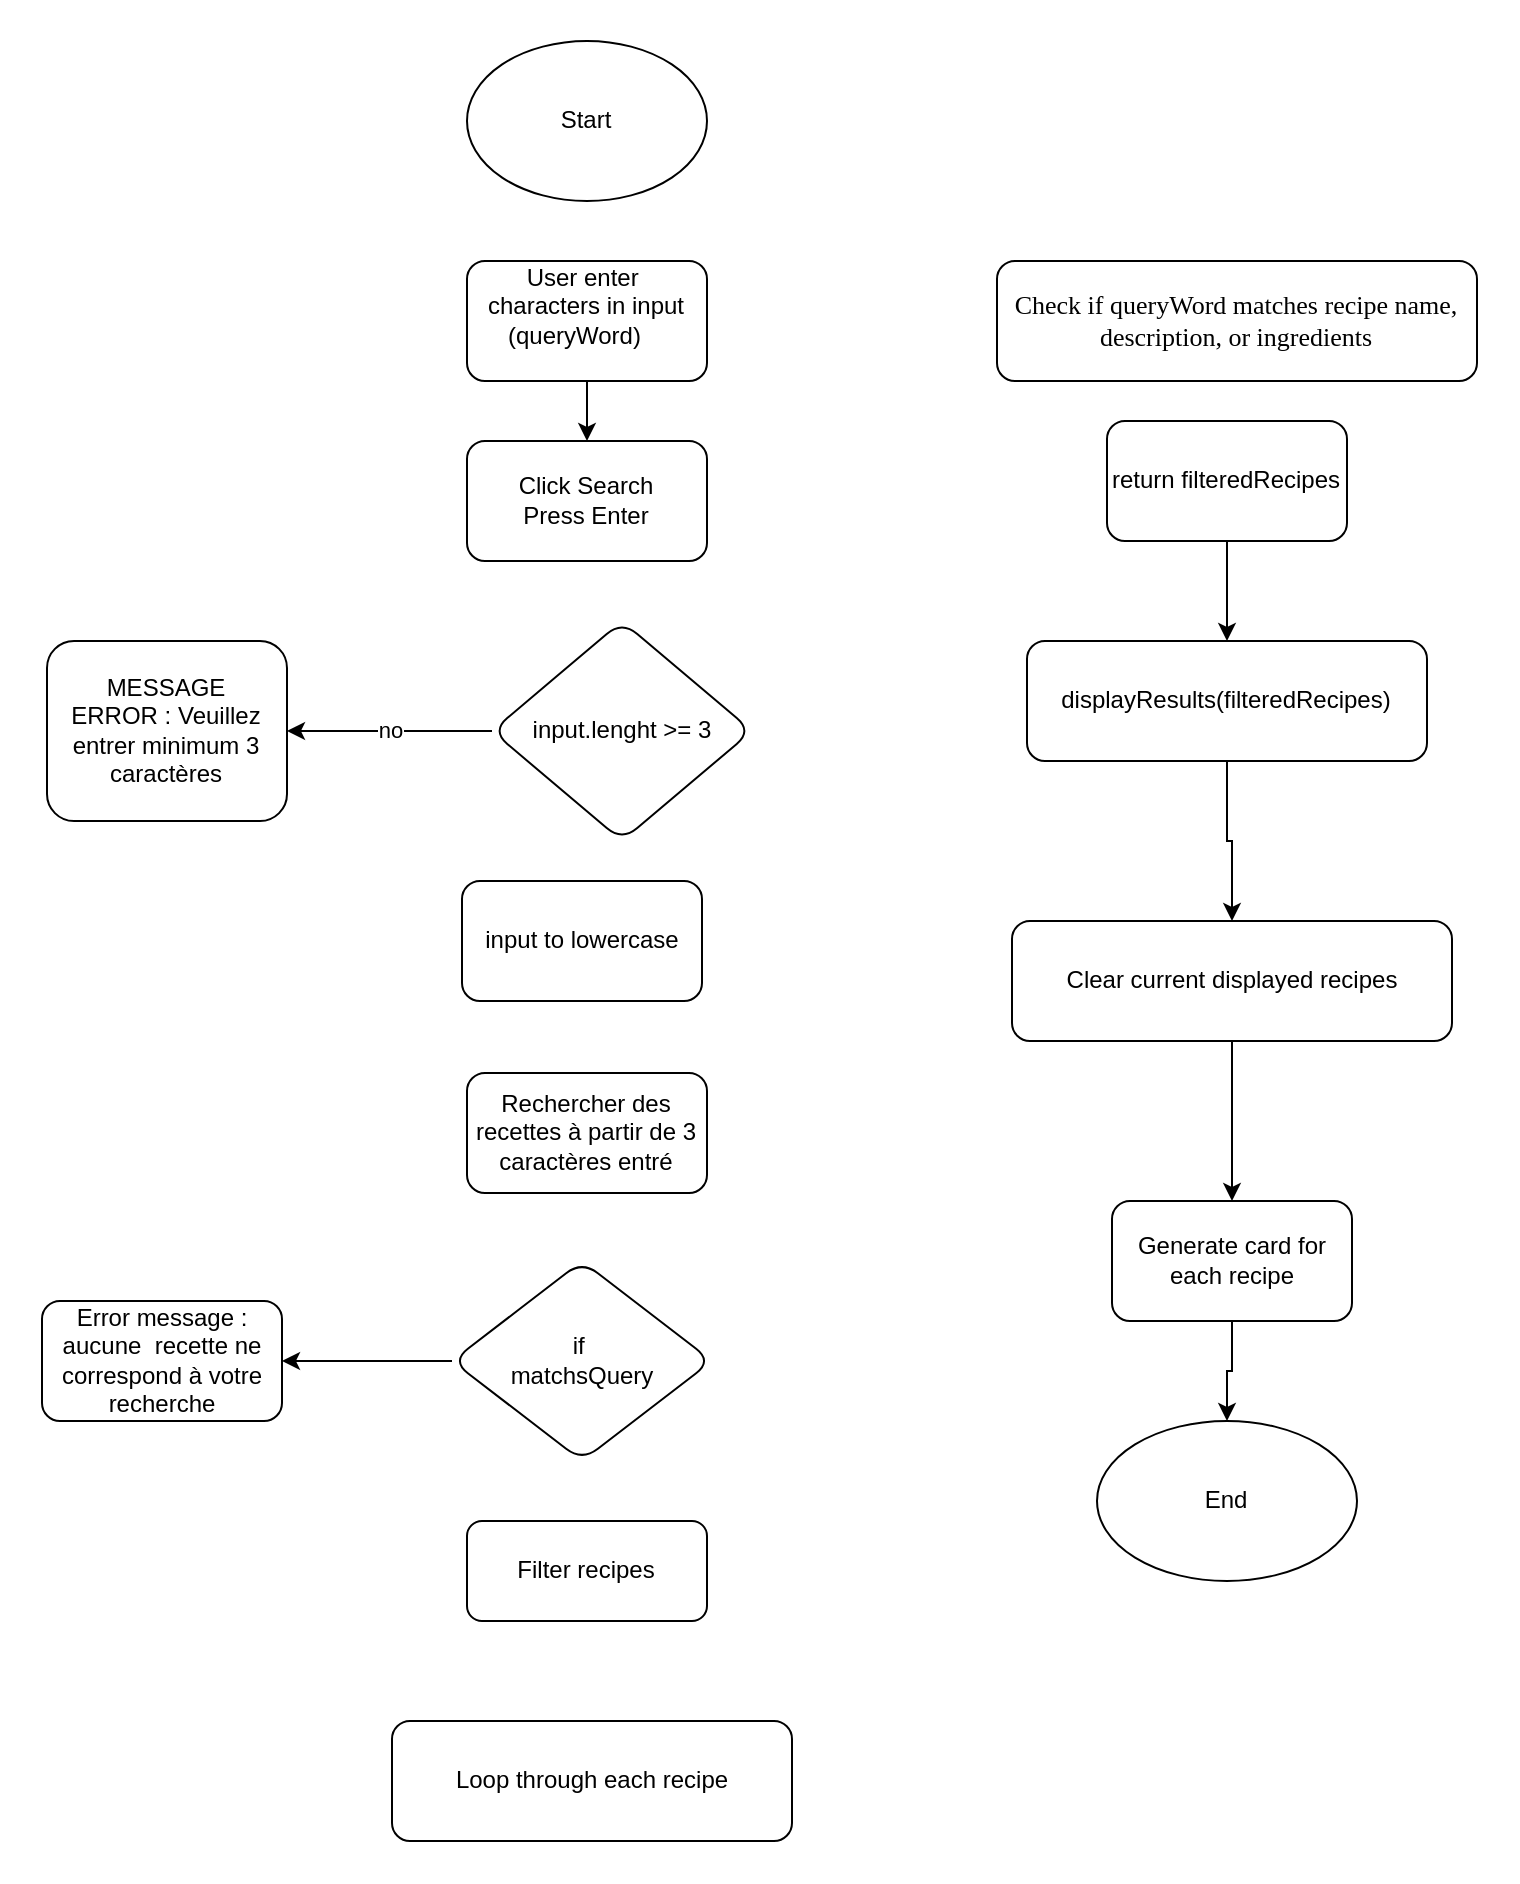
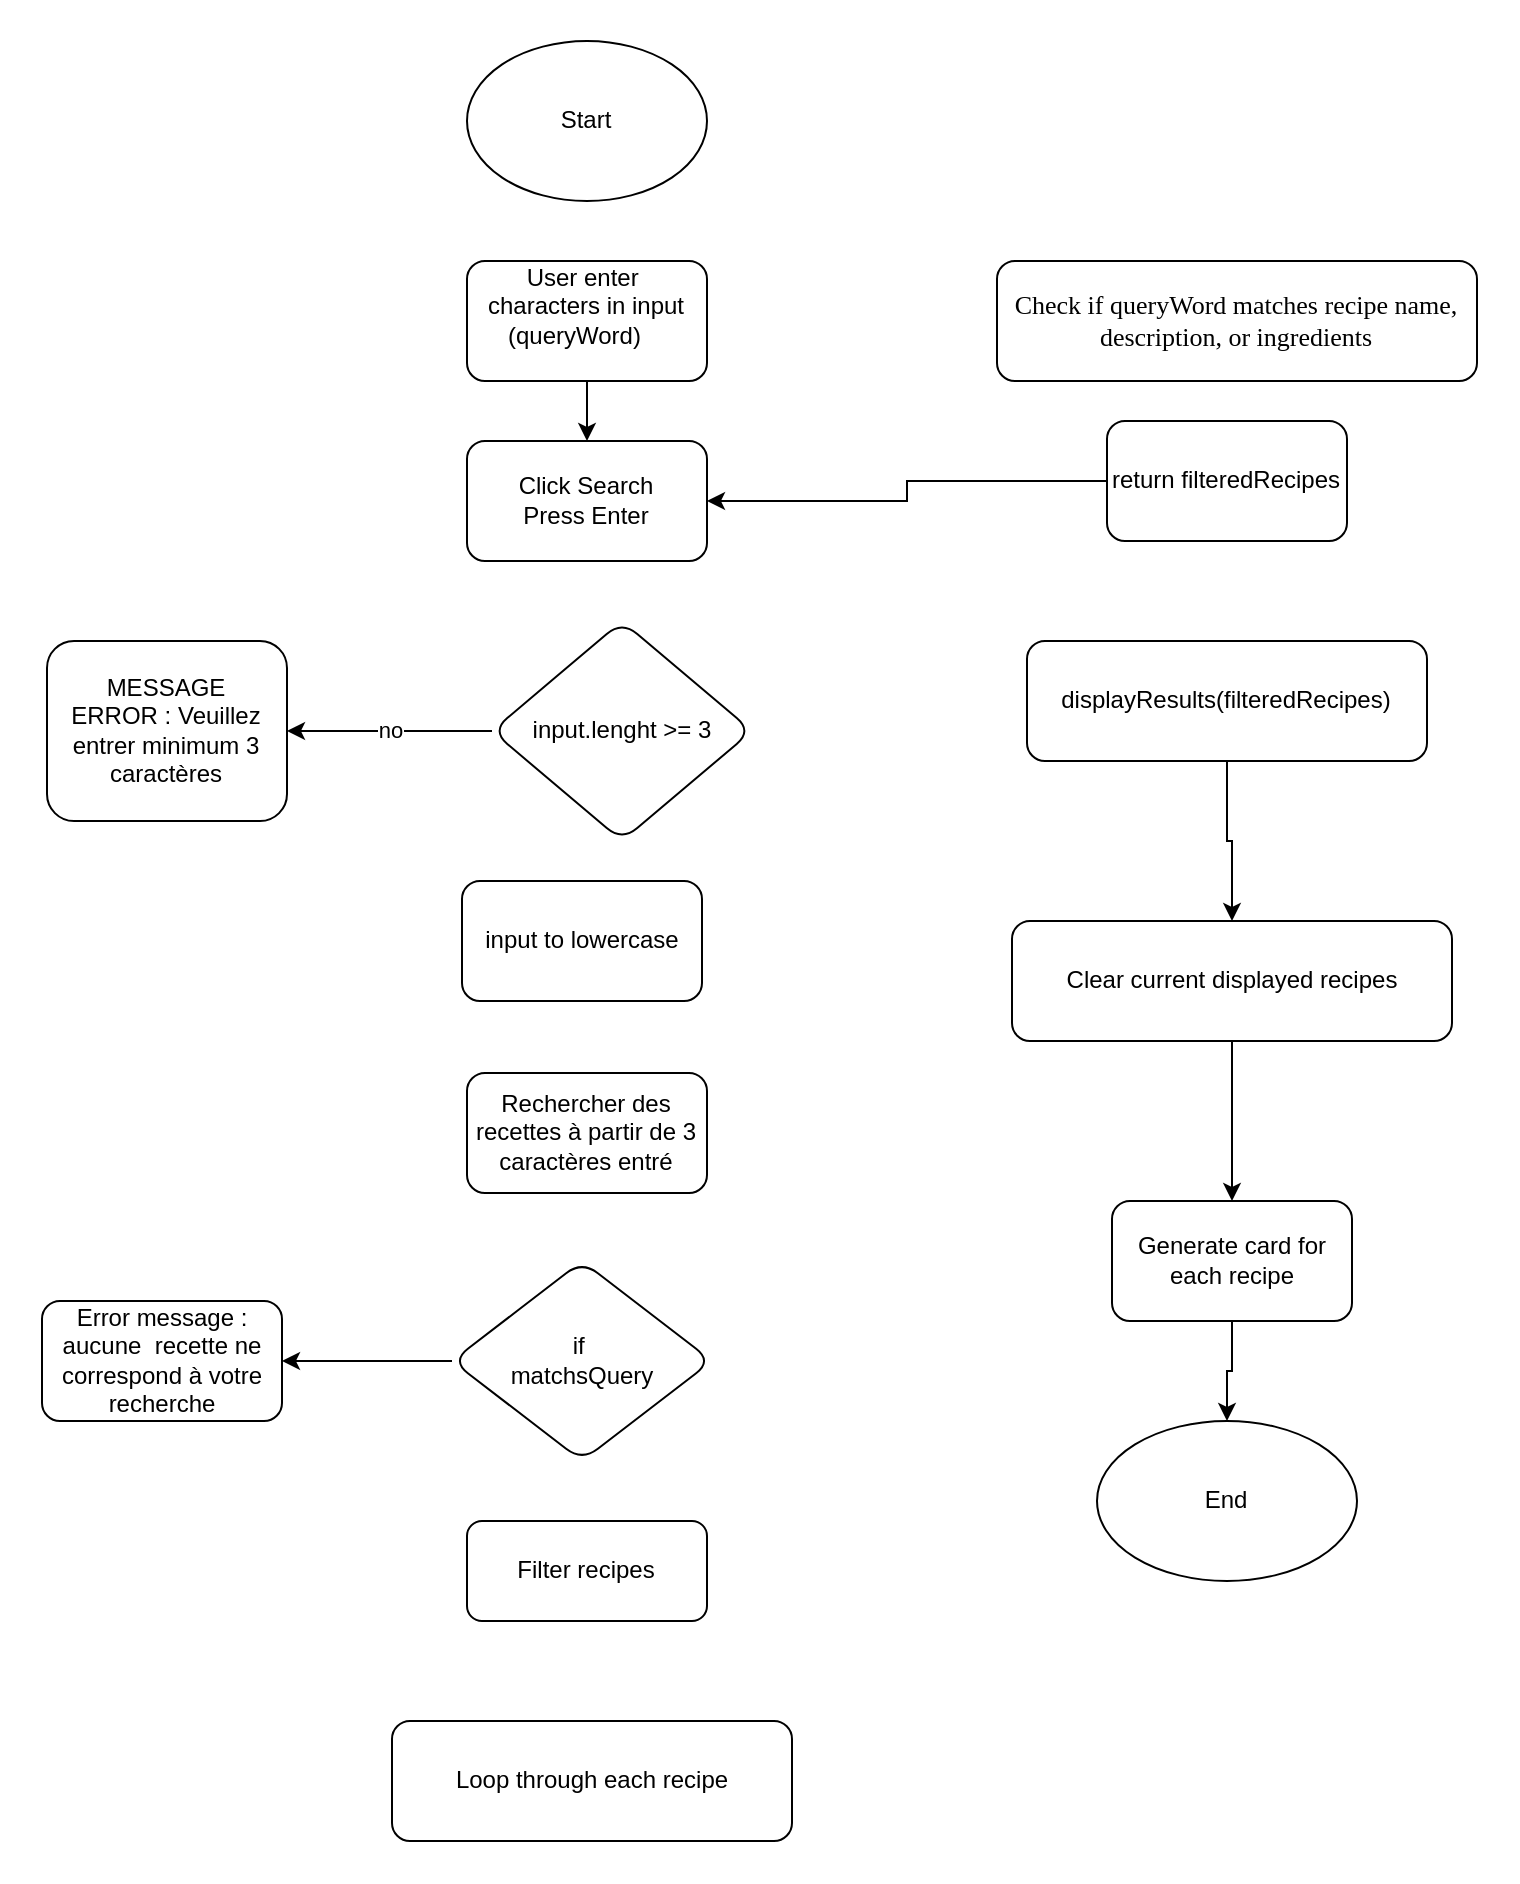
  <mxCell id="0" />
  <mxCell id="1" parent="0" />
  <mxCell id="2" value="" style="edgeStyle=orthogonalEdgeStyle;rounded=0;orthogonalLoop=1;jettySize=auto;html=1;" edge="1" parent="1" source="3" target="8"><mxGeometry relative="1" as="geometry" /></mxCell>
  <mxCell id="3" value="User enter&amp;nbsp;&lt;div&gt;characters in input&lt;/div&gt;&lt;div style=&quot;text-align: start;&quot;&gt;&amp;nbsp; &amp;nbsp;(queryWord)&lt;/div&gt;&lt;div&gt;&lt;br&gt;&lt;/div&gt;" style="rounded=1;whiteSpace=wrap;html=1;" vertex="1" parent="1"><mxGeometry x="233" y="130" width="120" height="60" as="geometry" /></mxCell>
  <mxCell id="4" value="&lt;div&gt;MESSAGE&lt;/div&gt;ERROR : Veuillez entrer minimum 3 caractères" style="rounded=1;whiteSpace=wrap;html=1;" vertex="1" parent="1"><mxGeometry x="23" y="320" width="120" height="90" as="geometry" /></mxCell>
  <mxCell id="5" value="Start" style="ellipse;whiteSpace=wrap;html=1;" vertex="1" parent="1"><mxGeometry x="233" y="20" width="120" height="80" as="geometry" /></mxCell>
  <mxCell id="6" value="no" style="edgeStyle=orthogonalEdgeStyle;rounded=0;orthogonalLoop=1;jettySize=auto;html=1;entryX=1;entryY=0.5;entryDx=0;entryDy=0;" edge="1" parent="1" source="7" target="4"><mxGeometry relative="1" as="geometry" /></mxCell>
  <mxCell id="7" value="&lt;div&gt;input.lenght &amp;gt;= 3&lt;br&gt;&lt;/div&gt;" style="rhombus;whiteSpace=wrap;html=1;rounded=1;" vertex="1" parent="1"><mxGeometry x="245.5" y="310" width="130" height="110" as="geometry" /></mxCell>
  <mxCell id="8" value="Click Search&lt;div&gt;Press Enter&lt;/div&gt;" style="rounded=1;whiteSpace=wrap;html=1;" vertex="1" parent="1"><mxGeometry x="233" y="220" width="120" height="60" as="geometry" /></mxCell>
  <mxCell id="9" value="input to lowercase" style="rounded=1;whiteSpace=wrap;html=1;" vertex="1" parent="1"><mxGeometry x="230.5" y="440" width="120" height="60" as="geometry" /></mxCell>
  <mxCell id="10" value="Filter recipes" style="rounded=1;whiteSpace=wrap;html=1;" vertex="1" parent="1"><mxGeometry x="233" y="760" width="120" height="50" as="geometry" /></mxCell>
  <mxCell id="11" value="Loop through each recipe" style="whiteSpace=wrap;html=1;rounded=1;" vertex="1" parent="1"><mxGeometry x="195.5" y="860" width="200" height="60" as="geometry" /></mxCell>
  <mxCell id="12" value="&lt;p style=&quot;margin: 0px; font-style: normal; font-variant-caps: normal; font-stretch: normal; font-size: 13px; line-height: normal; font-family: &amp;quot;.AppleSystemUIFontMonospaced&amp;quot;; font-size-adjust: none; font-kerning: auto; font-variant-alternates: normal; font-variant-ligatures: normal; font-variant-numeric: normal; font-variant-east-asian: normal; font-variant-position: normal; font-variant-emoji: normal; font-feature-settings: normal; font-optical-sizing: auto; font-variation-settings: normal;&quot;&gt;Check if queryWord matches recipe name, description, or ingredients&lt;/p&gt;" style="whiteSpace=wrap;html=1;rounded=1;" vertex="1" parent="1"><mxGeometry x="498" y="130" width="240" height="60" as="geometry" /></mxCell>
- <mxCell id="13" value="" style="edgeStyle=orthogonalEdgeStyle;rounded=0;orthogonalLoop=1;jettySize=auto;html=1;" edge="1" parent="1" source="14" target="16"><mxGeometry relative="1" as="geometry" /></mxCell>
+ <mxCell id="13" value="" style="edgeStyle=orthogonalEdgeStyle;rounded=0;orthogonalLoop=1;jettySize=auto;html=1;" edge="1" parent="1" source="14" target="8"><mxGeometry relative="1" as="geometry" /></mxCell>
  <mxCell id="14" value="return filteredRecipes" style="rounded=1;whiteSpace=wrap;html=1;" vertex="1" parent="1"><mxGeometry x="553" y="210" width="120" height="60" as="geometry" /></mxCell>
  <mxCell id="15" value="" style="edgeStyle=orthogonalEdgeStyle;rounded=0;orthogonalLoop=1;jettySize=auto;html=1;" edge="1" parent="1" source="16" target="18"><mxGeometry relative="1" as="geometry" /></mxCell>
  <mxCell id="16" value="displayResults(filteredRecipes)" style="rounded=1;whiteSpace=wrap;html=1;" vertex="1" parent="1"><mxGeometry x="513" y="320" width="200" height="60" as="geometry" /></mxCell>
  <mxCell id="17" value="" style="edgeStyle=orthogonalEdgeStyle;rounded=0;orthogonalLoop=1;jettySize=auto;html=1;" edge="1" parent="1" source="18" target="20"><mxGeometry relative="1" as="geometry" /></mxCell>
  <mxCell id="18" value="Clear current displayed recipes" style="rounded=1;whiteSpace=wrap;html=1;" vertex="1" parent="1"><mxGeometry x="505.5" y="460" width="220" height="60" as="geometry" /></mxCell>
  <mxCell id="19" style="edgeStyle=orthogonalEdgeStyle;rounded=0;orthogonalLoop=1;jettySize=auto;html=1;entryX=0.5;entryY=0;entryDx=0;entryDy=0;" edge="1" parent="1" source="20" target="21"><mxGeometry relative="1" as="geometry" /></mxCell>
  <mxCell id="20" value="Generate card for&lt;div&gt;each recipe&lt;/div&gt;" style="rounded=1;whiteSpace=wrap;html=1;" vertex="1" parent="1"><mxGeometry x="555.5" y="600" width="120" height="60" as="geometry" /></mxCell>
  <mxCell id="21" value="End" style="ellipse;whiteSpace=wrap;html=1;rounded=1;" vertex="1" parent="1"><mxGeometry x="548" y="710" width="130" height="80" as="geometry" /></mxCell>
  <mxCell id="22" value="" style="edgeStyle=orthogonalEdgeStyle;rounded=0;orthogonalLoop=1;jettySize=auto;html=1;" edge="1" parent="1" source="23" target="24"><mxGeometry relative="1" as="geometry" /></mxCell>
  <mxCell id="23" value="if&amp;nbsp;&lt;div&gt;matchsQuery&lt;/div&gt;" style="rhombus;whiteSpace=wrap;html=1;rounded=1;" vertex="1" parent="1"><mxGeometry x="225.5" y="630" width="130" height="100" as="geometry" /></mxCell>
  <mxCell id="24" value="Error message : aucune &amp;nbsp;recette ne correspond à votre recherche" style="rounded=1;whiteSpace=wrap;html=1;" vertex="1" parent="1"><mxGeometry x="20.5" y="650" width="120" height="60" as="geometry" /></mxCell>
  <mxCell id="25" value="Rechercher des recettes à partir de 3 caractères entré" style="rounded=1;whiteSpace=wrap;html=1;" vertex="1" parent="1"><mxGeometry x="233" y="536" width="120" height="60" as="geometry" /></mxCell>
